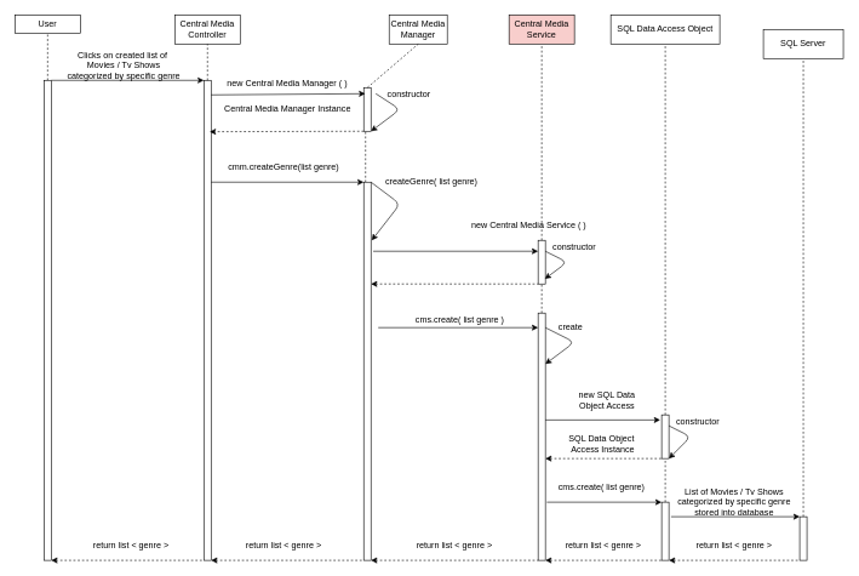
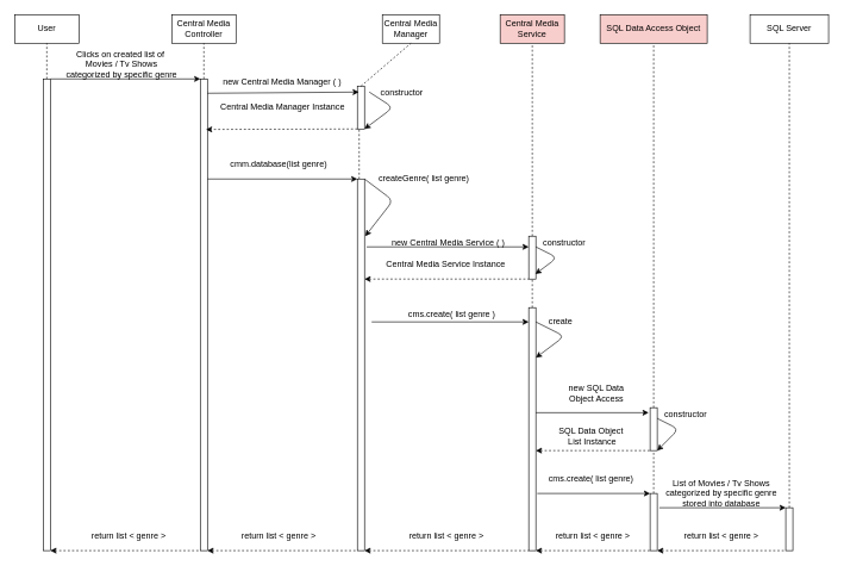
  <mxCell id="0" />
  <mxCell id="1" parent="0" />
  <mxCell id="2" value="Central Media&lt;br&gt;Controller" style="rounded=0;whiteSpace=wrap;html=1;" parent="1" vertex="1"><mxGeometry x="240" y="20" width="90" height="40" as="geometry" /></mxCell>
  <mxCell id="3" value="" style="rounded=0;whiteSpace=wrap;html=1;" parent="1" vertex="1"><mxGeometry x="280" y="110" width="10" height="660" as="geometry" /></mxCell>
  <mxCell id="4" value="" style="endArrow=classic;html=1;entryX=0;entryY=0;entryDx=0;entryDy=0;exitX=1;exitY=0;exitDx=0;exitDy=0;" parent="1" target="3" edge="1" source="68"><mxGeometry width="50" height="50" relative="1" as="geometry"><mxPoint x="140" y="110" as="sourcePoint" /><mxPoint x="250" y="90" as="targetPoint" /></mxGeometry></mxCell>
  <mxCell id="5" value="Clicks on created list of&amp;nbsp; &lt;br&gt;Movies / Tv Shows &lt;br&gt;categorized by specific genre" style="text;html=1;strokeColor=none;fillColor=none;align=center;verticalAlign=middle;whiteSpace=wrap;rounded=0;" parent="1" vertex="1"><mxGeometry x="80" y="60" width="180" height="60" as="geometry" /></mxCell>
  <mxCell id="6" value="" style="endArrow=none;dashed=1;html=1;entryX=0.5;entryY=1;entryDx=0;entryDy=0;" parent="1" target="2" edge="1"><mxGeometry width="50" height="50" relative="1" as="geometry"><mxPoint x="285" y="110" as="sourcePoint" /><mxPoint x="330" y="60" as="targetPoint" /></mxGeometry></mxCell>
  <mxCell id="7" value="Central Media&lt;br&gt;Manager" style="rounded=0;whiteSpace=wrap;html=1;" parent="1" vertex="1"><mxGeometry x="535" y="20" width="80" height="40" as="geometry" /></mxCell>
  <mxCell id="8" value="" style="rounded=0;whiteSpace=wrap;html=1;" parent="1" vertex="1"><mxGeometry x="390" y="90" height="60" as="geometry" /></mxCell>
  <mxCell id="9" value="" style="rounded=0;whiteSpace=wrap;html=1;" parent="1" vertex="1"><mxGeometry x="500" y="120" width="10" height="60" as="geometry" /></mxCell>
  <mxCell id="10" value="" style="endArrow=classic;html=1;entryX=0.2;entryY=0.139;entryDx=0;entryDy=0;entryPerimeter=0;" parent="1" target="9" edge="1"><mxGeometry width="50" height="50" relative="1" as="geometry"><mxPoint x="290" y="130" as="sourcePoint" /><mxPoint x="420" y="130" as="targetPoint" /></mxGeometry></mxCell>
  <mxCell id="11" value="new Central Media Manager ( )" style="text;html=1;strokeColor=none;fillColor=none;align=center;verticalAlign=middle;whiteSpace=wrap;rounded=0;" parent="1" vertex="1"><mxGeometry x="300" y="100" width="190" height="30" as="geometry" /></mxCell>
  <mxCell id="12" value="" style="endArrow=none;dashed=1;html=1;entryX=0.5;entryY=1;entryDx=0;entryDy=0;" parent="1" target="7" edge="1"><mxGeometry width="50" height="50" relative="1" as="geometry"><mxPoint x="505" y="120" as="sourcePoint" /><mxPoint x="550" y="90" as="targetPoint" /></mxGeometry></mxCell>
  <mxCell id="13" value="" style="endArrow=classic;html=1;exitX=1.667;exitY=0.139;exitDx=0;exitDy=0;exitPerimeter=0;entryX=1;entryY=1;entryDx=0;entryDy=0;" parent="1" source="9" target="9" edge="1"><mxGeometry width="50" height="50" relative="1" as="geometry"><mxPoint x="550" y="170" as="sourcePoint" /><mxPoint x="590" y="160" as="targetPoint" /><Array as="points"><mxPoint x="550" y="150" /></Array></mxGeometry></mxCell>
  <mxCell id="14" value="constructor" style="text;html=1;strokeColor=none;fillColor=none;align=center;verticalAlign=middle;whiteSpace=wrap;rounded=0;" parent="1" vertex="1"><mxGeometry x="530" y="120" width="65" height="20" as="geometry" /></mxCell>
  <mxCell id="15" value="" style="endArrow=classic;html=1;exitX=0;exitY=1;exitDx=0;exitDy=0;dashed=1;startArrow=none;startFill=0;endFill=1;entryX=0.8;entryY=0.107;entryDx=0;entryDy=0;entryPerimeter=0;" parent="1" source="9" target="3" edge="1"><mxGeometry width="50" height="50" relative="1" as="geometry"><mxPoint x="370" y="220" as="sourcePoint" /><mxPoint x="300" y="178" as="targetPoint" /></mxGeometry></mxCell>
  <mxCell id="16" value="Central Media Manager Instance" style="text;html=1;strokeColor=none;fillColor=none;align=center;verticalAlign=middle;whiteSpace=wrap;rounded=0;" parent="1" vertex="1"><mxGeometry x="297.5" y="140" width="195" height="20" as="geometry" /></mxCell>
  <mxCell id="17" value="" style="endArrow=none;dashed=1;html=1;entryX=0.25;entryY=1;entryDx=0;entryDy=0;exitX=0.25;exitY=0;exitDx=0;exitDy=0;" parent="1" source="18" target="9" edge="1"><mxGeometry width="50" height="50" relative="1" as="geometry"><mxPoint x="503" y="230" as="sourcePoint" /><mxPoint x="530" y="240" as="targetPoint" /></mxGeometry></mxCell>
  <mxCell id="18" value="" style="rounded=0;whiteSpace=wrap;html=1;" parent="1" vertex="1"><mxGeometry x="500" y="250" width="10" height="520" as="geometry" /></mxCell>
  <mxCell id="19" value="" style="endArrow=classic;html=1;entryX=0;entryY=0;entryDx=0;entryDy=0;" parent="1" target="18" edge="1"><mxGeometry width="50" height="50" relative="1" as="geometry"><mxPoint x="290" y="250" as="sourcePoint" /><mxPoint x="480" y="250" as="targetPoint" /></mxGeometry></mxCell>
- <mxCell id="20" value="cmm.createGenre(list genre)" style="text;html=1;strokeColor=none;fillColor=none;align=center;verticalAlign=middle;whiteSpace=wrap;rounded=0;" parent="1" vertex="1"><mxGeometry x="295" y="220" width="190" height="20" as="geometry" /></mxCell>
+ <mxCell id="20" value="cmm.database(list genre)" style="text;html=1;strokeColor=none;fillColor=none;align=center;verticalAlign=middle;whiteSpace=wrap;rounded=0;" parent="1" vertex="1"><mxGeometry x="295" y="220" width="190" height="20" as="geometry" /></mxCell>
  <mxCell id="21" value="" style="endArrow=classic;html=1;" parent="1" edge="1"><mxGeometry width="50" height="50" relative="1" as="geometry"><mxPoint x="510" y="250" as="sourcePoint" /><mxPoint x="511" y="330" as="targetPoint" /><Array as="points"><mxPoint x="550" y="280" /></Array></mxGeometry></mxCell>
  <mxCell id="22" value="createGenre( list genre)" style="text;html=1;strokeColor=none;fillColor=none;align=center;verticalAlign=middle;whiteSpace=wrap;rounded=0;" parent="1" vertex="1"><mxGeometry x="510" y="240" width="167" height="20" as="geometry" /></mxCell>
  <mxCell id="23" value="Central Media Service" style="rounded=0;whiteSpace=wrap;html=1;fillColor=#f8cecc;" parent="1" vertex="1"><mxGeometry x="700" y="20" width="90" height="40" as="geometry" /></mxCell>
  <mxCell id="24" value="" style="endArrow=none;dashed=1;html=1;entryX=0.5;entryY=1;entryDx=0;entryDy=0;" parent="1" target="23" edge="1"><mxGeometry width="50" height="50" relative="1" as="geometry"><mxPoint x="745" y="330" as="sourcePoint" /><mxPoint x="780" y="100" as="targetPoint" /></mxGeometry></mxCell>
  <mxCell id="25" value="" style="endArrow=classic;html=1;entryX=0;entryY=0.25;entryDx=0;entryDy=0;" parent="1" target="26" edge="1"><mxGeometry width="50" height="50" relative="1" as="geometry"><mxPoint x="513" y="345" as="sourcePoint" /><mxPoint x="710" y="348" as="targetPoint" /></mxGeometry></mxCell>
  <mxCell id="26" value="" style="rounded=0;whiteSpace=wrap;html=1;" parent="1" vertex="1"><mxGeometry x="740" y="330" width="10" height="60" as="geometry" /></mxCell>
- <mxCell id="27" value="new Central Media Service ( )" style="text;html=1;strokeColor=none;fillColor=none;align=center;verticalAlign=middle;whiteSpace=wrap;rounded=0;" parent="1" vertex="1"><mxGeometry x="630" y="300" width="195" height="20" as="geometry" /></mxCell>
+ <mxCell id="27" value="new Central Media Service ( )" style="text;html=1;strokeColor=none;fillColor=none;align=center;verticalAlign=middle;whiteSpace=wrap;rounded=0;" parent="1" vertex="1"><mxGeometry x="530" y="330" width="195" height="20" as="geometry" /></mxCell>
  <mxCell id="28" value="" style="endArrow=classic;html=1;exitX=1;exitY=0.25;exitDx=0;exitDy=0;entryX=0.933;entryY=0.883;entryDx=0;entryDy=0;entryPerimeter=0;" parent="1" source="26" target="26" edge="1"><mxGeometry width="50" height="50" relative="1" as="geometry"><mxPoint x="800" y="340" as="sourcePoint" /><mxPoint x="810" y="370" as="targetPoint" /><Array as="points"><mxPoint x="780" y="360" /></Array></mxGeometry></mxCell>
  <mxCell id="29" value="constructor" style="text;html=1;strokeColor=none;fillColor=none;align=center;verticalAlign=middle;whiteSpace=wrap;rounded=0;" parent="1" vertex="1"><mxGeometry x="760" y="330" width="60" height="20" as="geometry" /></mxCell>
  <mxCell id="30" value="" style="endArrow=none;dashed=1;html=1;endFill=0;startArrow=classic;startFill=1;" parent="1" edge="1"><mxGeometry width="50" height="50" relative="1" as="geometry"><mxPoint x="510" y="390" as="sourcePoint" /><mxPoint x="740" y="390" as="targetPoint" /></mxGeometry></mxCell>
+ <mxCell id="31" value="Central Media Service Instance" style="text;html=1;strokeColor=none;fillColor=none;align=center;verticalAlign=middle;whiteSpace=wrap;rounded=0;" parent="1" vertex="1"><mxGeometry x="523" y="360" width="202" height="20" as="geometry" /></mxCell>
  <mxCell id="32" value="" style="endArrow=none;dashed=1;html=1;entryX=0.5;entryY=1;entryDx=0;entryDy=0;" parent="1" target="26" edge="1"><mxGeometry width="50" height="50" relative="1" as="geometry"><mxPoint x="745" y="430" as="sourcePoint" /><mxPoint x="790" y="430" as="targetPoint" /></mxGeometry></mxCell>
  <mxCell id="33" value="" style="rounded=0;whiteSpace=wrap;html=1;" parent="1" vertex="1"><mxGeometry x="740" y="430" width="10" height="340" as="geometry" /></mxCell>
  <mxCell id="34" value="" style="endArrow=classic;html=1;" parent="1" edge="1"><mxGeometry width="50" height="50" relative="1" as="geometry"><mxPoint x="520" y="450" as="sourcePoint" /><mxPoint x="740" y="450" as="targetPoint" /></mxGeometry></mxCell>
  <mxCell id="35" value="cms.create( list genre )" style="text;html=1;strokeColor=none;fillColor=none;align=center;verticalAlign=middle;whiteSpace=wrap;rounded=0;" parent="1" vertex="1"><mxGeometry x="555" y="430" width="155" height="20" as="geometry" /></mxCell>
  <mxCell id="36" value="" style="endArrow=classic;html=1;entryX=1;entryY=0.206;entryDx=0;entryDy=0;entryPerimeter=0;" parent="1" target="33" edge="1"><mxGeometry width="50" height="50" relative="1" as="geometry"><mxPoint x="750" y="450" as="sourcePoint" /><mxPoint x="760" y="500" as="targetPoint" /><Array as="points"><mxPoint x="790" y="470" /></Array></mxGeometry></mxCell>
  <mxCell id="37" value="create" style="text;html=1;strokeColor=none;fillColor=none;align=center;verticalAlign=middle;whiteSpace=wrap;rounded=0;" parent="1" vertex="1"><mxGeometry x="760" y="440" width="50" height="20" as="geometry" /></mxCell>
- <mxCell id="38" value="SQL Data Access Object" style="rounded=0;whiteSpace=wrap;html=1;" parent="1" vertex="1"><mxGeometry x="840" y="20" width="150" height="40" as="geometry" /></mxCell>
+ <mxCell id="38" value="SQL Data Access Object" style="rounded=0;whiteSpace=wrap;html=1;fillColor=#f8cecc;" parent="1" vertex="1"><mxGeometry x="840" y="20" width="150" height="40" as="geometry" /></mxCell>
  <mxCell id="39" value="" style="endArrow=none;dashed=1;html=1;entryX=0.5;entryY=1;entryDx=0;entryDy=0;" parent="1" target="38" edge="1"><mxGeometry width="50" height="50" relative="1" as="geometry"><mxPoint x="915" y="570" as="sourcePoint" /><mxPoint x="940" y="110" as="targetPoint" /></mxGeometry></mxCell>
  <mxCell id="40" value="" style="rounded=0;whiteSpace=wrap;html=1;" parent="1" vertex="1"><mxGeometry x="910" y="570" width="10" height="60" as="geometry" /></mxCell>
  <mxCell id="41" value="" style="endArrow=classic;html=1;" parent="1" edge="1"><mxGeometry width="50" height="50" relative="1" as="geometry"><mxPoint x="750" y="577" as="sourcePoint" /><mxPoint x="908" y="577" as="targetPoint" /></mxGeometry></mxCell>
  <mxCell id="42" value="new SQL Data &lt;br&gt;Object Access" style="text;html=1;strokeColor=none;fillColor=none;align=center;verticalAlign=middle;whiteSpace=wrap;rounded=0;" parent="1" vertex="1"><mxGeometry x="750" y="540" width="170" height="20" as="geometry" /></mxCell>
  <mxCell id="43" value="" style="endArrow=classic;html=1;exitX=1;exitY=0.25;exitDx=0;exitDy=0;entryX=1;entryY=1;entryDx=0;entryDy=0;" parent="1" source="40" target="40" edge="1"><mxGeometry width="50" height="50" relative="1" as="geometry"><mxPoint x="950" y="590" as="sourcePoint" /><mxPoint x="980" y="620" as="targetPoint" /><Array as="points"><mxPoint x="950" y="600" /></Array></mxGeometry></mxCell>
  <mxCell id="44" value="constructor" style="text;html=1;strokeColor=none;fillColor=none;align=center;verticalAlign=middle;whiteSpace=wrap;rounded=0;" parent="1" vertex="1"><mxGeometry x="930" y="570" width="60" height="20" as="geometry" /></mxCell>
  <mxCell id="45" value="" style="endArrow=none;dashed=1;html=1;endFill=0;startArrow=classic;startFill=1;" parent="1" edge="1"><mxGeometry width="50" height="50" relative="1" as="geometry"><mxPoint x="750" y="630" as="sourcePoint" /><mxPoint x="910" y="630" as="targetPoint" /></mxGeometry></mxCell>
- <mxCell id="46" value="SQL Data Object&lt;br&gt;&amp;nbsp;Access Instance" style="text;html=1;strokeColor=none;fillColor=none;align=center;verticalAlign=middle;whiteSpace=wrap;rounded=0;" parent="1" vertex="1"><mxGeometry x="730" y="600" width="195" height="20" as="geometry" /></mxCell>
+ <mxCell id="46" value="SQL Data Object&lt;br&gt;&amp;nbsp;List Instance" style="text;html=1;strokeColor=none;fillColor=none;align=center;verticalAlign=middle;whiteSpace=wrap;rounded=0;" parent="1" vertex="1"><mxGeometry x="730" y="600" width="195" height="20" as="geometry" /></mxCell>
  <mxCell id="47" value="" style="endArrow=none;dashed=1;html=1;entryX=0.5;entryY=1;entryDx=0;entryDy=0;" parent="1" target="40" edge="1"><mxGeometry width="50" height="50" relative="1" as="geometry"><mxPoint x="915" y="690" as="sourcePoint" /><mxPoint x="940" y="680" as="targetPoint" /></mxGeometry></mxCell>
  <mxCell id="48" value="" style="rounded=0;whiteSpace=wrap;html=1;" parent="1" vertex="1"><mxGeometry x="910" y="690" width="10" height="80" as="geometry" /></mxCell>
  <mxCell id="49" value="" style="endArrow=classic;html=1;entryX=0;entryY=0;entryDx=0;entryDy=0;" parent="1" target="48" edge="1"><mxGeometry width="50" height="50" relative="1" as="geometry"><mxPoint x="752" y="690" as="sourcePoint" /><mxPoint x="850" y="660" as="targetPoint" /></mxGeometry></mxCell>
  <mxCell id="50" value="cms.create( list genre)" style="text;html=1;strokeColor=none;fillColor=none;align=center;verticalAlign=middle;whiteSpace=wrap;rounded=0;" parent="1" vertex="1"><mxGeometry x="750" y="660" width="155" height="20" as="geometry" /></mxCell>
- <mxCell id="51" value="SQL Server" style="rounded=0;whiteSpace=wrap;html=1;" parent="1" vertex="1"><mxGeometry x="1050" y="40" width="110" height="40" as="geometry" /></mxCell>
+ <mxCell id="51" value="SQL Server" style="rounded=0;whiteSpace=wrap;html=1;" parent="1" vertex="1"><mxGeometry x="1050" y="20" width="110" height="40" as="geometry" /></mxCell>
  <mxCell id="52" value="" style="endArrow=none;dashed=1;html=1;entryX=0.5;entryY=1;entryDx=0;entryDy=0;exitX=0.5;exitY=0;exitDx=0;exitDy=0;" parent="1" source="53" target="51" edge="1"><mxGeometry width="50" height="50" relative="1" as="geometry"><mxPoint x="1105" y="690" as="sourcePoint" /><mxPoint x="1160" y="260" as="targetPoint" /></mxGeometry></mxCell>
  <mxCell id="53" value="" style="rounded=0;whiteSpace=wrap;html=1;" parent="1" vertex="1"><mxGeometry x="1100" y="710" width="10" height="60" as="geometry" /></mxCell>
  <mxCell id="54" value="" style="endArrow=classic;html=1;entryX=0;entryY=0;entryDx=0;entryDy=0;" parent="1" target="53" edge="1"><mxGeometry width="50" height="50" relative="1" as="geometry"><mxPoint x="923" y="710" as="sourcePoint" /><mxPoint x="990" y="700" as="targetPoint" /></mxGeometry></mxCell>
  <mxCell id="55" value="List of Movies / Tv Shows categorized by specific genre stored into database" style="text;html=1;strokeColor=none;fillColor=none;align=center;verticalAlign=middle;whiteSpace=wrap;rounded=0;" parent="1" vertex="1"><mxGeometry x="915" y="660" width="190" height="60" as="geometry" /></mxCell>
  <mxCell id="56" value="" style="endArrow=none;dashed=1;html=1;entryX=0;entryY=1;entryDx=0;entryDy=0;exitX=1;exitY=1;exitDx=0;exitDy=0;startArrow=classic;startFill=1;" parent="1" source="48" target="53" edge="1"><mxGeometry width="50" height="50" relative="1" as="geometry"><mxPoint x="970" y="780" as="sourcePoint" /><mxPoint x="1020" y="730" as="targetPoint" /></mxGeometry></mxCell>
  <mxCell id="57" value="return list &amp;lt; genre &amp;gt;" style="text;html=1;strokeColor=none;fillColor=none;align=center;verticalAlign=middle;whiteSpace=wrap;rounded=0;" parent="1" vertex="1"><mxGeometry x="940" y="740" width="140" height="20" as="geometry" /></mxCell>
  <mxCell id="58" value="" style="endArrow=none;dashed=1;html=1;exitX=1;exitY=1;exitDx=0;exitDy=0;startArrow=classic;startFill=1;" parent="1" source="33" edge="1"><mxGeometry width="50" height="50" relative="1" as="geometry"><mxPoint x="810" y="780" as="sourcePoint" /><mxPoint x="910" y="770" as="targetPoint" /></mxGeometry></mxCell>
  <mxCell id="59" value="return list &amp;lt; genre &amp;gt;" style="text;html=1;strokeColor=none;fillColor=none;align=center;verticalAlign=middle;whiteSpace=wrap;rounded=0;" parent="1" vertex="1"><mxGeometry x="760" y="740" width="140" height="20" as="geometry" /></mxCell>
  <mxCell id="60" value="" style="endArrow=none;dashed=1;html=1;exitX=1;exitY=1;exitDx=0;exitDy=0;startArrow=classic;startFill=1;" parent="1" source="18" edge="1"><mxGeometry width="50" height="50" relative="1" as="geometry"><mxPoint x="570" y="780" as="sourcePoint" /><mxPoint x="740" y="770" as="targetPoint" /></mxGeometry></mxCell>
  <mxCell id="61" value="return list &amp;lt; genre &amp;gt;" style="text;html=1;strokeColor=none;fillColor=none;align=center;verticalAlign=middle;whiteSpace=wrap;rounded=0;" parent="1" vertex="1"><mxGeometry x="555" y="740" width="140" height="20" as="geometry" /></mxCell>
  <mxCell id="62" value="" style="endArrow=none;dashed=1;html=1;entryX=0;entryY=1;entryDx=0;entryDy=0;exitX=1;exitY=1;exitDx=0;exitDy=0;startArrow=classic;startFill=1;" parent="1" source="3" target="18" edge="1"><mxGeometry width="50" height="50" relative="1" as="geometry"><mxPoint x="360" y="810" as="sourcePoint" /><mxPoint x="410" y="760" as="targetPoint" /></mxGeometry></mxCell>
  <mxCell id="63" value="return list &amp;lt; genre &amp;gt;" style="text;html=1;strokeColor=none;fillColor=none;align=center;verticalAlign=middle;whiteSpace=wrap;rounded=0;" parent="1" vertex="1"><mxGeometry x="320" y="740" width="140" height="20" as="geometry" /></mxCell>
  <mxCell id="64" value="" style="endArrow=none;dashed=1;html=1;entryX=0;entryY=1;entryDx=0;entryDy=0;startArrow=classic;startFill=1;exitX=1;exitY=1;exitDx=0;exitDy=0;" parent="1" target="3" edge="1" source="68"><mxGeometry width="50" height="50" relative="1" as="geometry"><mxPoint x="140" y="770" as="sourcePoint" /><mxPoint x="240" y="740" as="targetPoint" /></mxGeometry></mxCell>
  <mxCell id="65" value="return list &amp;lt; genre &amp;gt;" style="text;html=1;strokeColor=none;fillColor=none;align=center;verticalAlign=middle;whiteSpace=wrap;rounded=0;" parent="1" vertex="1"><mxGeometry x="110" y="740" width="140" height="20" as="geometry" /></mxCell>
- <mxCell id="66" value="User" style="rounded=0;whiteSpace=wrap;html=1;" vertex="1" parent="1"><mxGeometry x="20" y="20" width="90" height="25" as="geometry" /></mxCell>
+ <mxCell id="66" value="User" style="rounded=0;whiteSpace=wrap;html=1;" vertex="1" parent="1"><mxGeometry x="20" y="20" width="90" height="40" as="geometry" /></mxCell>
  <mxCell id="67" value="" style="endArrow=none;dashed=1;html=1;rounded=0;entryX=0.5;entryY=1;entryDx=0;entryDy=0;" edge="1" parent="1" target="66"><mxGeometry width="50" height="50" relative="1" as="geometry"><mxPoint x="65" y="110" as="sourcePoint" /><mxPoint x="140" y="110" as="targetPoint" /></mxGeometry></mxCell>
  <mxCell id="68" value="" style="rounded=0;whiteSpace=wrap;html=1;" vertex="1" parent="1"><mxGeometry x="60" y="110" width="10" height="660" as="geometry" /></mxCell>
